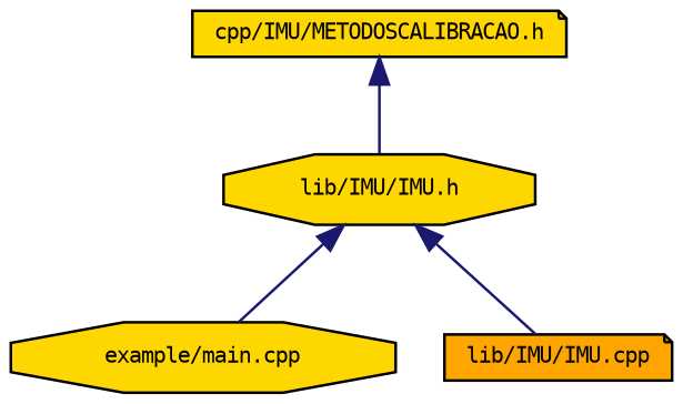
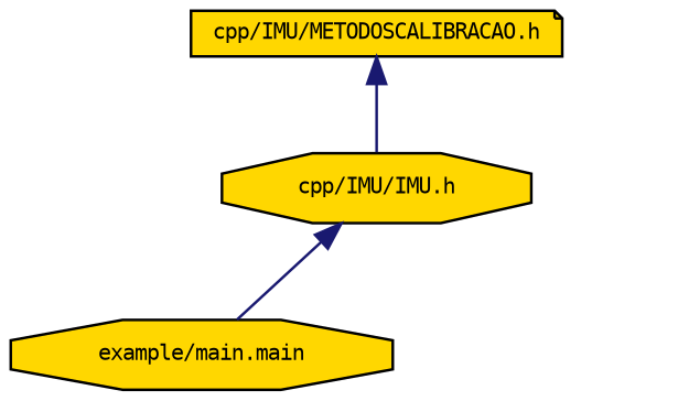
  digraph {
    node [color=black fillcolor=gold fontname=DejaVuSansMono fontsize=8 shape=note style=filled]
    edge [color=midnightblue dir=back fontname=DejaVuSansMono fontsize=8 labelfontname=DejaVuSansMono labelfontsize=8 style=solid]
    n1 [fontcolor=black height=0.2 label="cpp/IMU/METODOSCALIBRACAO.h" width=0.4]
-   n2 [height=0.2 label="lib/IMU/IMU.h" shape=octagon width=0.4]
-   n3 [height=0.2 label="example/main.cpp" shape=octagon width=0.4]
-   n4 [fillcolor=orange height=0.2 label="lib/IMU/IMU.cpp" width=0.4]
+   n2 [height=0.2 label="cpp/IMU/IMU.h" shape=octagon width=0.4]
+   n3 [height=0.2 label="example/main.main" shape=octagon width=0.4]
    n1 -> n2
    n2 -> n3
-   n2 -> n4
  }
